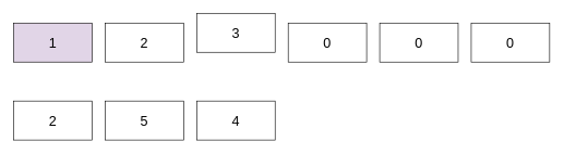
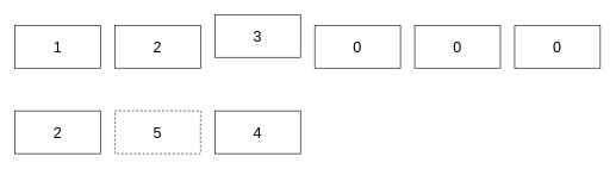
  <mxCell id="0" />
  <mxCell id="1" parent="0" />
- <mxCell id="2" value="1" style="rounded=0;whiteSpace=wrap;html=1;fontSize=21;fillColor=#e1d5e7;" vertex="1" parent="1"><mxGeometry x="20" y="35" width="120" height="60" as="geometry" /></mxCell>
+ <mxCell id="2" value="1" style="rounded=0;whiteSpace=wrap;html=1;fontSize=21;" vertex="1" parent="1"><mxGeometry x="20" y="35" width="120" height="60" as="geometry" /></mxCell>
  <mxCell id="3" value="2" style="rounded=0;whiteSpace=wrap;html=1;fontSize=21;" vertex="1" parent="1"><mxGeometry x="160" y="35" width="120" height="60" as="geometry" /></mxCell>
  <mxCell id="4" value="3" style="rounded=0;whiteSpace=wrap;html=1;fontSize=21;" vertex="1" parent="1"><mxGeometry x="300" y="20" width="120" height="60" as="geometry" /></mxCell>
  <mxCell id="5" value="0" style="rounded=0;whiteSpace=wrap;html=1;fontSize=21;" vertex="1" parent="1"><mxGeometry x="440" y="35" width="120" height="60" as="geometry" /></mxCell>
  <mxCell id="6" value="0" style="rounded=0;whiteSpace=wrap;html=1;fontSize=21;" vertex="1" parent="1"><mxGeometry x="580" y="35" width="120" height="60" as="geometry" /></mxCell>
  <mxCell id="7" value="0" style="rounded=0;whiteSpace=wrap;html=1;fontSize=21;" vertex="1" parent="1"><mxGeometry x="720" y="35" width="120" height="60" as="geometry" /></mxCell>
  <mxCell id="8" value="2" style="rounded=0;whiteSpace=wrap;html=1;fontSize=21;" vertex="1" parent="1"><mxGeometry x="20" y="155" width="120" height="60" as="geometry" /></mxCell>
- <mxCell id="9" value="5" style="rounded=0;whiteSpace=wrap;html=1;fontSize=21;" vertex="1" parent="1"><mxGeometry x="160" y="155" width="120" height="60" as="geometry" /></mxCell>
+ <mxCell id="9" value="5" style="rounded=0;whiteSpace=wrap;html=1;fontSize=21;dashed=1;" vertex="1" parent="1"><mxGeometry x="160" y="155" width="120" height="60" as="geometry" /></mxCell>
  <mxCell id="10" value="4" style="rounded=0;whiteSpace=wrap;html=1;fontSize=21;" vertex="1" parent="1"><mxGeometry x="300" y="155" width="120" height="60" as="geometry" /></mxCell>
